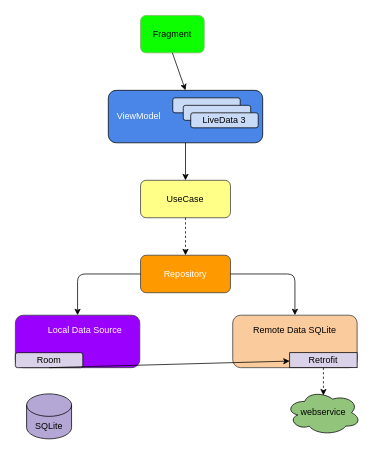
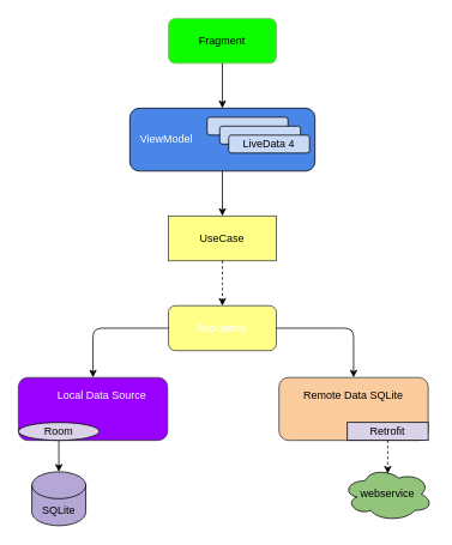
  <mxCell id="0" />
  <mxCell id="1" parent="0" />
- <mxCell id="2" value="Fragment" style="rounded=1;whiteSpace=wrap;html=1;strokeColor=#82b366;fillColor=#0CFE00;" vertex="1" parent="1"><mxGeometry x="187" y="20" width="85" height="50" as="geometry" /></mxCell>
+ <mxCell id="2" value="Fragment" style="rounded=1;whiteSpace=wrap;html=1;strokeColor=#82b366;fillColor=#0CFE00;" vertex="1" parent="1"><mxGeometry x="187" y="20" width="120" height="50" as="geometry" /></mxCell>
  <mxCell id="3" value="" style="rounded=1;whiteSpace=wrap;html=1;fillColor=#4986E8;" vertex="1" parent="1"><mxGeometry x="144" y="120" width="206" height="70" as="geometry" /></mxCell>
  <mxCell id="4" value="" style="rounded=1;whiteSpace=wrap;html=1;fillColor=#C9DAF7;" vertex="1" parent="1"><mxGeometry x="230" y="130" width="90" height="20" as="geometry" /></mxCell>
  <mxCell id="5" value="" style="rounded=1;whiteSpace=wrap;html=1;fillColor=#C9DAF7;" vertex="1" parent="1"><mxGeometry x="244" y="140" width="90" height="20" as="geometry" /></mxCell>
- <mxCell id="6" value="LiveData 3" style="rounded=1;whiteSpace=wrap;html=1;fillColor=#C9DAF7;" vertex="1" parent="1"><mxGeometry x="254" y="150" width="90" height="20" as="geometry" /></mxCell>
+ <mxCell id="6" value="LiveData 4" style="rounded=1;whiteSpace=wrap;html=1;fillColor=#C9DAF7;" vertex="1" parent="1"><mxGeometry x="254" y="150" width="90" height="20" as="geometry" /></mxCell>
  <mxCell id="7" value="ViewModel" style="text;html=1;strokeColor=none;fillColor=none;align=center;verticalAlign=middle;whiteSpace=wrap;rounded=0;fontColor=#FFFFFF;" vertex="1" parent="1"><mxGeometry x="150" y="145" width="70" height="20" as="geometry" /></mxCell>
- <mxCell id="8" value="UseCase" style="rounded=1;whiteSpace=wrap;html=1;strokeColor=#36393d;fillColor=#ffff88;" vertex="1" parent="1"><mxGeometry x="187" y="240" width="120" height="50" as="geometry" /></mxCell>
- <mxCell id="9" value="Repository" style="rounded=1;whiteSpace=wrap;html=1;strokeColor=#36393d;fillColor=#FF9900;fontColor=#FFFFFF;" vertex="1" parent="1"><mxGeometry x="187" y="340" width="120" height="50" as="geometry" /></mxCell>
+ <mxCell id="8" value="UseCase" style="whiteSpace=wrap;html=1;strokeColor=#36393d;fillColor=#ffff88;rounded=0;" vertex="1" parent="1"><mxGeometry x="187" y="240" width="120" height="50" as="geometry" /></mxCell>
+ <mxCell id="9" value="Repository" style="rounded=1;whiteSpace=wrap;html=1;strokeColor=#36393d;fillColor=#ffff88;fontColor=#FFFFFF;" vertex="1" parent="1"><mxGeometry x="187" y="340" width="120" height="50" as="geometry" /></mxCell>
  <mxCell id="10" value="" style="rounded=1;whiteSpace=wrap;html=1;strokeColor=#36393d;fontColor=#FFFFFF;fillColor=#FACB9C;" vertex="1" parent="1"><mxGeometry x="310" y="420" width="166" height="70" as="geometry" /></mxCell>
  <mxCell id="11" value="Retrofit" style="whiteSpace=wrap;html=1;fillColor=#D9D2E8;rounded=0;" vertex="1" parent="1"><mxGeometry x="386" y="470" width="90" height="20" as="geometry" /></mxCell>
  <mxCell id="12" value="Remote Data SQLite" style="text;html=1;strokeColor=none;fillColor=none;align=center;verticalAlign=middle;whiteSpace=wrap;rounded=0;" vertex="1" parent="1"><mxGeometry x="328" y="430" width="130" height="20" as="geometry" /></mxCell>
  <mxCell id="13" value="" style="rounded=1;whiteSpace=wrap;html=1;strokeColor=#36393d;fontColor=#FFFFFF;fillColor=#9900FE;" vertex="1" parent="1"><mxGeometry x="20" y="420" width="166" height="70" as="geometry" /></mxCell>
- <mxCell id="14" value="Room" style="rounded=1;whiteSpace=wrap;html=1;fillColor=#D9D2E8;" vertex="1" parent="1"><mxGeometry x="20" y="470" width="90" height="20" as="geometry" /></mxCell>
+ <mxCell id="14" value="Room" style="ellipse;whiteSpace=wrap;html=1;fillColor=#D9D2E8;" vertex="1" parent="1"><mxGeometry x="20" y="470" width="90" height="20" as="geometry" /></mxCell>
  <mxCell id="15" value="Local Data Source" style="text;html=1;strokeColor=none;fillColor=none;align=center;verticalAlign=middle;whiteSpace=wrap;rounded=0;fontColor=#FFFFFF;" vertex="1" parent="1"><mxGeometry x="48" y="430" width="130" height="20" as="geometry" /></mxCell>
  <mxCell id="16" value="webservice" style="ellipse;shape=cloud;whiteSpace=wrap;html=1;fillColor=#92C47C;" vertex="1" parent="1"><mxGeometry x="381" y="520" width="100" height="60" as="geometry" /></mxCell>
  <mxCell id="17" value="SQLite" style="shape=cylinder3;whiteSpace=wrap;html=1;boundedLbl=1;backgroundOutline=1;size=15;fontColor=#000000;fillColor=#B4A6D5;" vertex="1" parent="1"><mxGeometry x="35" y="525" width="60" height="60" as="geometry" /></mxCell>
  <mxCell id="18" value="" style="endArrow=classic;html=1;fontColor=#000000;exitX=0.5;exitY=1;exitDx=0;exitDy=0;entryX=0.5;entryY=0;entryDx=0;entryDy=0;" edge="1" parent="1" source="2" target="3"><mxGeometry width="50" height="50" relative="1" as="geometry"><mxPoint x="380" y="300" as="sourcePoint" /><mxPoint x="430" y="250" as="targetPoint" /></mxGeometry></mxCell>
  <mxCell id="19" value="" style="endArrow=classic;html=1;fontColor=#000000;exitX=0.5;exitY=1;exitDx=0;exitDy=0;entryX=0.5;entryY=0;entryDx=0;entryDy=0;" edge="1" parent="1" source="3" target="8"><mxGeometry width="50" height="50" relative="1" as="geometry"><mxPoint x="380" y="300" as="sourcePoint" /><mxPoint x="430" y="250" as="targetPoint" /></mxGeometry></mxCell>
  <mxCell id="20" value="" style="endArrow=classic;html=1;fontColor=#000000;exitX=0.5;exitY=1;exitDx=0;exitDy=0;entryX=0.5;entryY=0;entryDx=0;entryDy=0;dashed=1;" edge="1" parent="1" source="8" target="9"><mxGeometry width="50" height="50" relative="1" as="geometry"><mxPoint x="380" y="300" as="sourcePoint" /><mxPoint x="430" y="250" as="targetPoint" /></mxGeometry></mxCell>
  <mxCell id="21" value="" style="endArrow=classic;html=1;fontColor=#000000;exitX=0;exitY=0.5;exitDx=0;exitDy=0;entryX=0.5;entryY=0;entryDx=0;entryDy=0;" edge="1" parent="1" source="9" target="13"><mxGeometry width="50" height="50" relative="1" as="geometry"><mxPoint x="380" y="300" as="sourcePoint" /><mxPoint x="430" y="250" as="targetPoint" /><Array as="points"><mxPoint x="103" y="365" /></Array></mxGeometry></mxCell>
  <mxCell id="22" value="" style="endArrow=classic;html=1;fontColor=#000000;exitX=1;exitY=0.5;exitDx=0;exitDy=0;entryX=0.5;entryY=0;entryDx=0;entryDy=0;" edge="1" parent="1" source="9" target="10"><mxGeometry width="50" height="50" relative="1" as="geometry"><mxPoint x="380" y="300" as="sourcePoint" /><mxPoint x="430" y="250" as="targetPoint" /><Array as="points"><mxPoint x="393" y="365" /></Array></mxGeometry></mxCell>
  <mxCell id="23" value="" style="endArrow=classic;html=1;fontColor=#000000;exitX=0.5;exitY=1;exitDx=0;exitDy=0;entryX=0.5;entryY=0.117;entryDx=0;entryDy=0;entryPerimeter=0;dashed=1;" edge="1" parent="1" source="11" target="16"><mxGeometry width="50" height="50" relative="1" as="geometry"><mxPoint x="380" y="300" as="sourcePoint" /><mxPoint x="430" y="250" as="targetPoint" /></mxGeometry></mxCell>
- <mxCell id="24" value="" style="endArrow=classic;html=1;fontColor=#000000;exitX=0.5;exitY=1;exitDx=0;exitDy=0;" edge="1" parent="1" source="14" target="11"><mxGeometry width="50" height="50" relative="1" as="geometry"><mxPoint x="380" y="300" as="sourcePoint" /><mxPoint x="430" y="250" as="targetPoint" /></mxGeometry></mxCell>
+ <mxCell id="24" value="" style="endArrow=classic;html=1;fontColor=#000000;exitX=0.5;exitY=1;exitDx=0;exitDy=0;entryX=0.5;entryY=0;entryDx=0;entryDy=0;entryPerimeter=0;" edge="1" parent="1" source="14" target="17"><mxGeometry width="50" height="50" relative="1" as="geometry"><mxPoint x="380" y="300" as="sourcePoint" /><mxPoint x="430" y="250" as="targetPoint" /></mxGeometry></mxCell>
